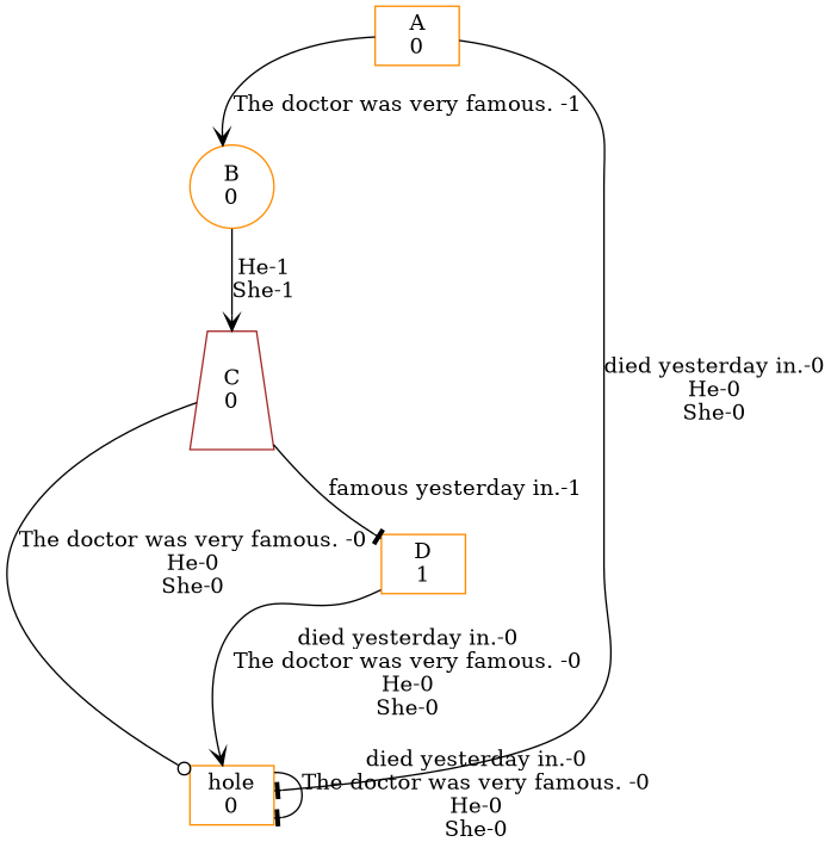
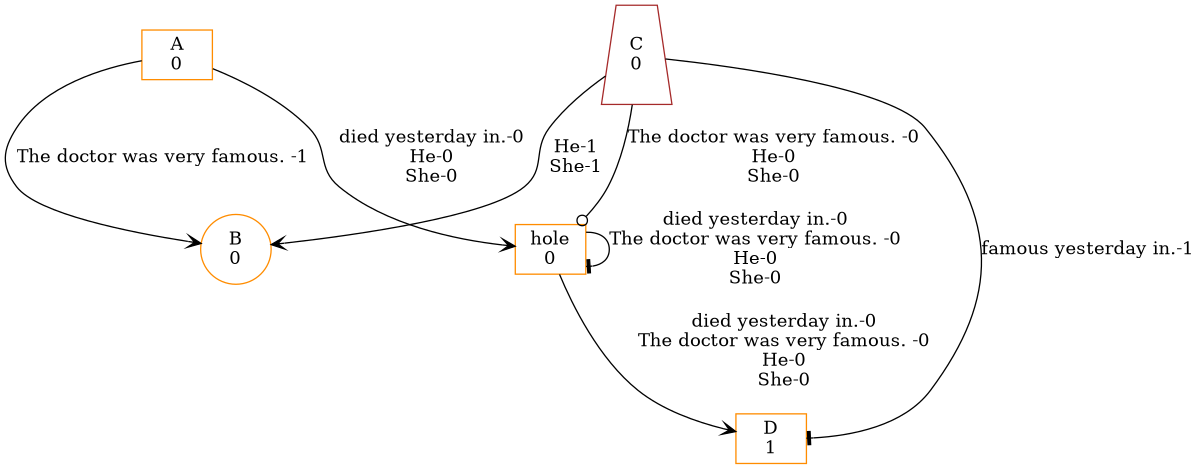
  digraph {
    rankdir=TB
    node [color=darkorange shape=box]
    edge [arrowhead=vee]
    n1 [label="A\n0"]
    n2 [label="B\n0" shape=ellipse]
    n3 [label="hole\n0"]
    n4 [color=brown label="C\n0" shape=trapezium]
    n5 [label="D\n1"]
    n1 -> n2 [label="The doctor was very famous. -1"]
-   n1 -> n3 [arrowhead=tee label="died yesterday in.-0\nHe-0\nShe-0"]
-   n2 -> n4 [label="He-1\nShe-1"]
+   n1 -> n3 [label="died yesterday in.-0\nHe-0\nShe-0"]
+   n4 -> n2 [label="He-1\nShe-1"]
    n3 -> n3 [arrowhead=tee label="died yesterday in.-0\nThe doctor was very famous. -0\nHe-0\nShe-0"]
    n4 -> n3 [arrowhead=odot label="The doctor was very famous. -0\nHe-0\nShe-0"]
    n4 -> n5 [arrowhead=tee label="famous yesterday in.-1"]
-   n5 -> n3 [label="died yesterday in.-0\nThe doctor was very famous. -0\nHe-0\nShe-0"]
+   n3 -> n5 [label="died yesterday in.-0\nThe doctor was very famous. -0\nHe-0\nShe-0"]
  }
